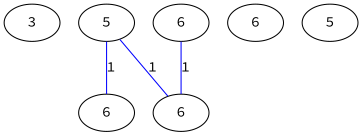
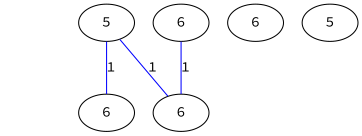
  graph {
    fontname="Source Code Pro"
    node [fontname="Source Code Pro"]
    edge [color=blue fontname="Source Code Pro"]
-   n1 [label=3]
    n2 [label=5]
    n3 [label=6]
    n4 [label=6]
    n5 [label=6]
    n6 [label=6]
    n7 [label=5]
    n2 -- n3 [label=1]
    n2 -- n4 [label=1]
    n5 -- n4 [label=1]
  }
